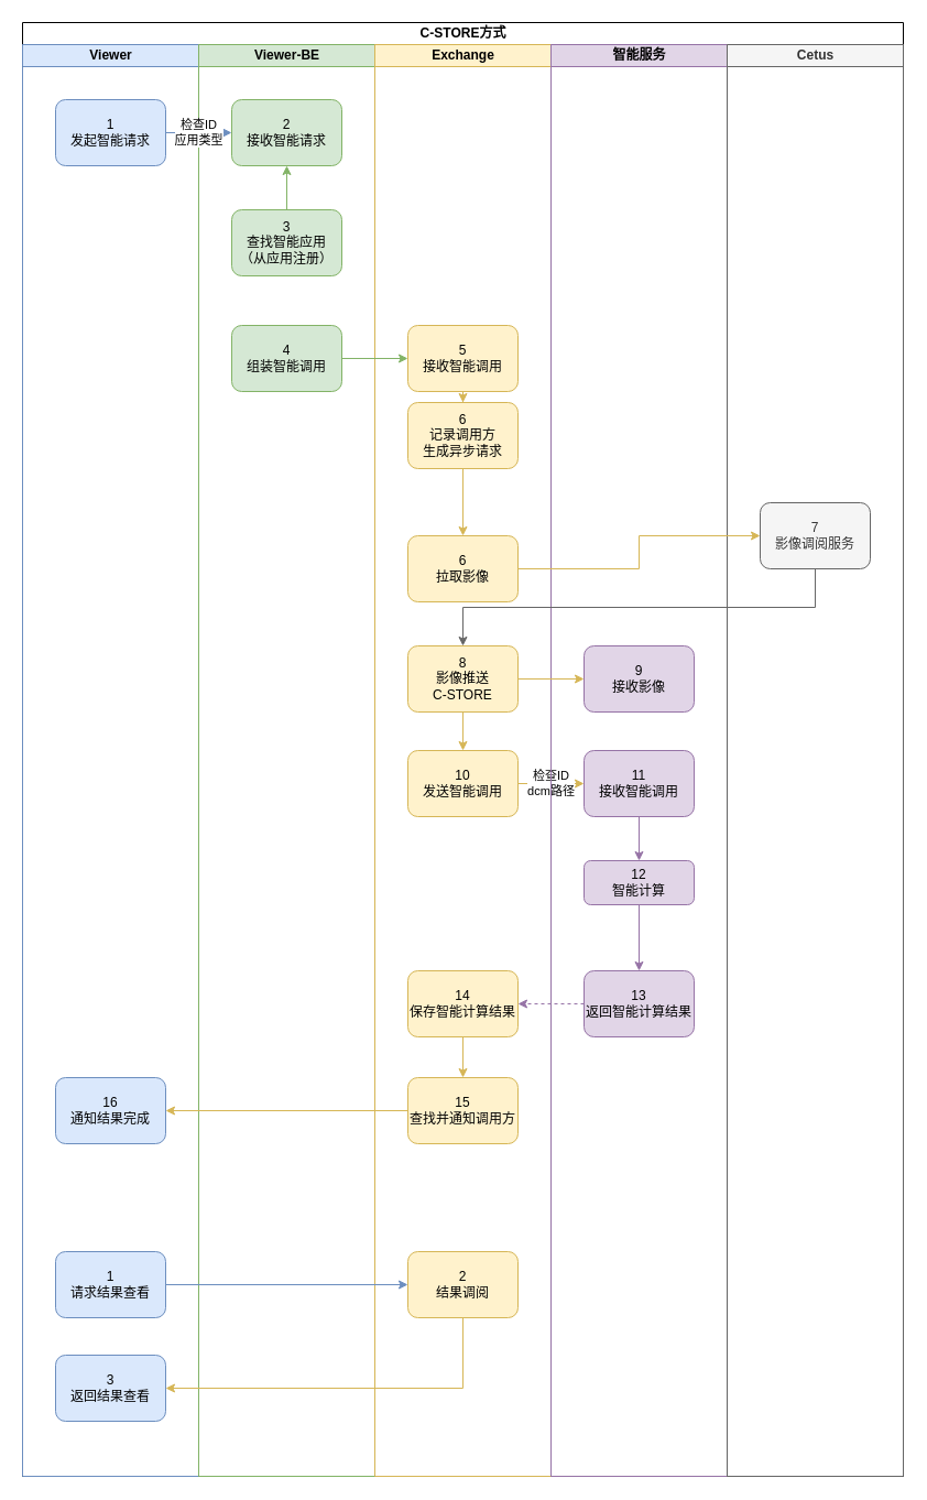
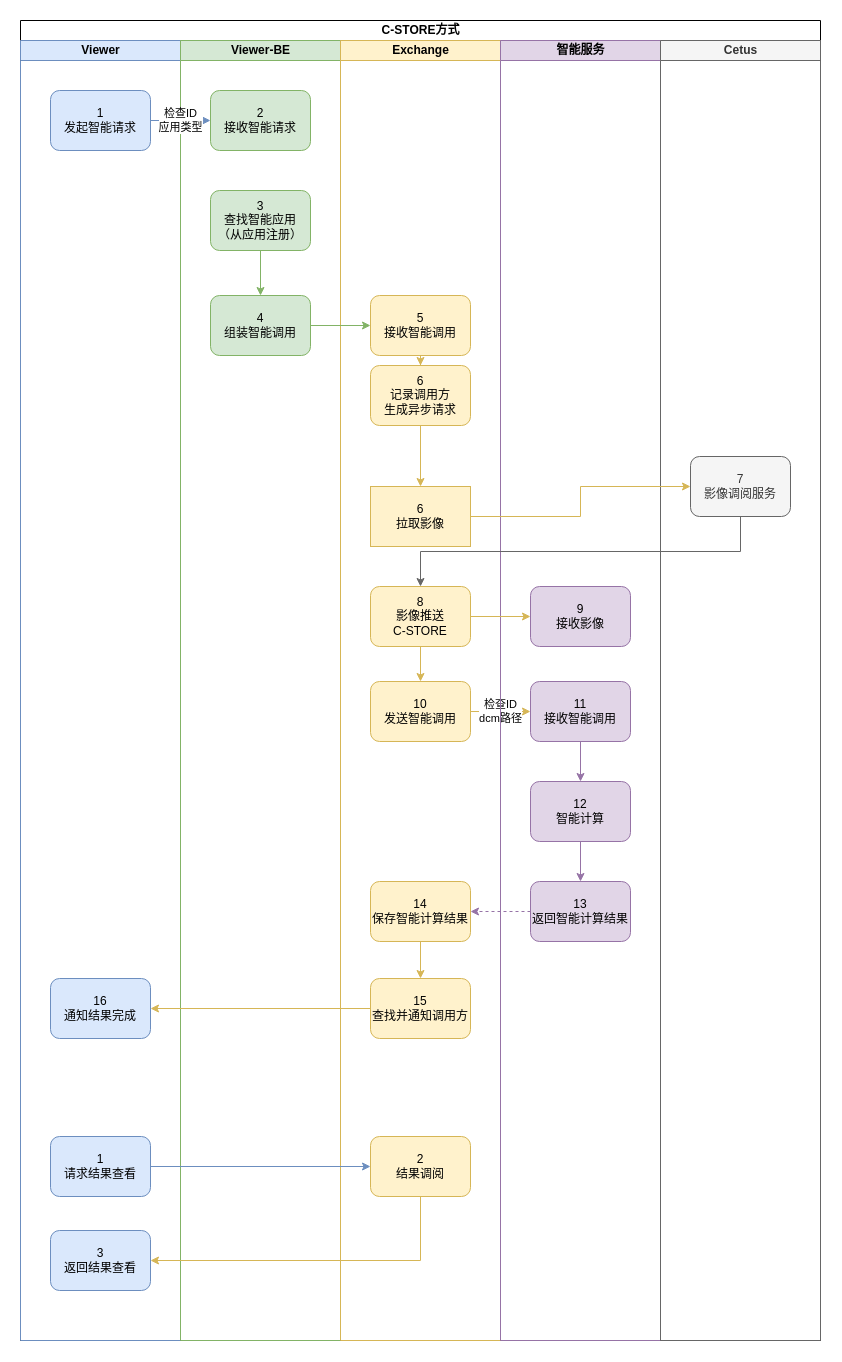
  <mxCell id="0" />
  <mxCell id="1" parent="0" />
  <mxCell id="2" value="C-STORE方式" style="swimlane;html=1;childLayout=stackLayout;resizeParent=1;resizeParentMax=0;startSize=20;" parent="1" vertex="1"><mxGeometry x="20" y="20" width="800" height="1320" as="geometry" /></mxCell>
  <mxCell id="3" value="Viewer" style="swimlane;html=1;startSize=20;aspect=fixed;fillColor=#dae8fc;strokeColor=#6c8ebf;" parent="2" vertex="1"><mxGeometry y="20" width="160" height="1300" as="geometry" /></mxCell>
  <mxCell id="4" value="1&lt;br&gt;发起智能请求" style="rounded=1;whiteSpace=wrap;html=1;fillColor=#dae8fc;strokeColor=#6c8ebf;" parent="3" vertex="1"><mxGeometry x="30" y="50" width="100" height="60" as="geometry" /></mxCell>
  <mxCell id="5" value="16&lt;br&gt;通知结果完成" style="rounded=1;whiteSpace=wrap;html=1;fillColor=#dae8fc;strokeColor=#6c8ebf;" parent="3" vertex="1"><mxGeometry x="30" y="938" width="100" height="60" as="geometry" /></mxCell>
  <mxCell id="6" value="1&lt;br&gt;请求结果查看" style="rounded=1;whiteSpace=wrap;html=1;fillColor=#dae8fc;strokeColor=#6c8ebf;" parent="3" vertex="1"><mxGeometry x="30" y="1096" width="100" height="60" as="geometry" /></mxCell>
  <mxCell id="7" value="3&lt;br&gt;返回结果查看" style="rounded=1;whiteSpace=wrap;html=1;fillColor=#dae8fc;strokeColor=#6c8ebf;" parent="3" vertex="1"><mxGeometry x="30" y="1190" width="100" height="60" as="geometry" /></mxCell>
  <mxCell id="8" value="Viewer-BE" style="swimlane;html=1;startSize=20;aspect=fixed;fillColor=#d5e8d4;strokeColor=#82b366;" parent="2" vertex="1"><mxGeometry x="160" y="20" width="160" height="1300" as="geometry" /></mxCell>
  <mxCell id="9" value="2&lt;br&gt;接收智能请求" style="rounded=1;whiteSpace=wrap;html=1;fillColor=#d5e8d4;strokeColor=#82b366;" parent="8" vertex="1"><mxGeometry x="30" y="50" width="100" height="60" as="geometry" /></mxCell>
- <mxCell id="10" style="edgeStyle=orthogonalEdgeStyle;rounded=0;orthogonalLoop=1;jettySize=auto;html=1;fillColor=#d5e8d4;strokeColor=#82b366;" parent="8" source="11" target="9" edge="1"><mxGeometry relative="1" as="geometry" /></mxCell>
+ <mxCell id="10" style="edgeStyle=orthogonalEdgeStyle;rounded=0;orthogonalLoop=1;jettySize=auto;html=1;entryX=0.5;entryY=0;entryDx=0;entryDy=0;fillColor=#d5e8d4;strokeColor=#82b366;" parent="8" source="11" target="12" edge="1"><mxGeometry relative="1" as="geometry" /></mxCell>
  <mxCell id="11" value="3&lt;br&gt;查找智能应用&lt;br&gt;（从应用注册）" style="rounded=1;whiteSpace=wrap;html=1;fillColor=#d5e8d4;strokeColor=#82b366;" parent="8" vertex="1"><mxGeometry x="30" y="150" width="100" height="60" as="geometry" /></mxCell>
  <mxCell id="12" value="4&lt;br&gt;组装智能调用" style="rounded=1;whiteSpace=wrap;html=1;fillColor=#d5e8d4;strokeColor=#82b366;" parent="8" vertex="1"><mxGeometry x="30" y="255" width="100" height="60" as="geometry" /></mxCell>
  <mxCell id="13" value="Exchange" style="swimlane;html=1;startSize=20;fillColor=#fff2cc;strokeColor=#d6b656;" parent="2" vertex="1"><mxGeometry x="320" y="20" width="160" height="1300" as="geometry" /></mxCell>
  <mxCell id="14" style="edgeStyle=orthogonalEdgeStyle;rounded=0;orthogonalLoop=1;jettySize=auto;html=1;fillColor=#fff2cc;strokeColor=#d6b656;" parent="13" source="15" target="17" edge="1"><mxGeometry relative="1" as="geometry" /></mxCell>
  <mxCell id="15" value="5&lt;br&gt;接收智能调用" style="rounded=1;whiteSpace=wrap;html=1;fillColor=#fff2cc;strokeColor=#d6b656;" parent="13" vertex="1"><mxGeometry x="30" y="255" width="100" height="60" as="geometry" /></mxCell>
  <mxCell id="16" style="edgeStyle=orthogonalEdgeStyle;rounded=0;orthogonalLoop=1;jettySize=auto;html=1;exitX=0.5;exitY=1;exitDx=0;exitDy=0;entryX=0.5;entryY=0;entryDx=0;entryDy=0;fillColor=#fff2cc;strokeColor=#d6b656;" parent="13" source="17" target="25" edge="1"><mxGeometry relative="1" as="geometry" /></mxCell>
  <mxCell id="17" value="6&lt;br&gt;记录调用方&lt;br&gt;生成异步请求" style="rounded=1;whiteSpace=wrap;html=1;fillColor=#fff2cc;strokeColor=#d6b656;" parent="13" vertex="1"><mxGeometry x="30" y="325" width="100" height="60" as="geometry" /></mxCell>
  <mxCell id="18" style="edgeStyle=orthogonalEdgeStyle;rounded=0;orthogonalLoop=1;jettySize=auto;html=1;exitX=0.5;exitY=1;exitDx=0;exitDy=0;entryX=0.5;entryY=0;entryDx=0;entryDy=0;fillColor=#fff2cc;strokeColor=#d6b656;" parent="13" source="19" target="24" edge="1"><mxGeometry relative="1" as="geometry" /></mxCell>
  <mxCell id="19" value="8&lt;br&gt;影像推送&lt;br&gt;C-STORE" style="rounded=1;whiteSpace=wrap;html=1;fillColor=#fff2cc;strokeColor=#d6b656;" parent="13" vertex="1"><mxGeometry x="30" y="546" width="100" height="60" as="geometry" /></mxCell>
  <mxCell id="20" value="14&lt;br&gt;保存智能计算结果" style="rounded=1;whiteSpace=wrap;html=1;fillColor=#fff2cc;strokeColor=#d6b656;" parent="13" vertex="1"><mxGeometry x="30" y="841" width="100" height="60" as="geometry" /></mxCell>
  <mxCell id="21" value="2&lt;br&gt;结果调阅" style="rounded=1;whiteSpace=wrap;html=1;fillColor=#fff2cc;strokeColor=#d6b656;" parent="13" vertex="1"><mxGeometry x="30" y="1096" width="100" height="60" as="geometry" /></mxCell>
  <mxCell id="22" value="15&lt;br&gt;查找并通知调用方" style="rounded=1;whiteSpace=wrap;html=1;fillColor=#fff2cc;strokeColor=#d6b656;" parent="13" vertex="1"><mxGeometry x="30" y="938" width="100" height="60" as="geometry" /></mxCell>
  <mxCell id="23" style="edgeStyle=orthogonalEdgeStyle;rounded=0;orthogonalLoop=1;jettySize=auto;html=1;fillColor=#fff2cc;strokeColor=#d6b656;" parent="13" source="20" target="22" edge="1"><mxGeometry relative="1" as="geometry" /></mxCell>
  <mxCell id="24" value="10&lt;br&gt;发送智能调用" style="rounded=1;whiteSpace=wrap;html=1;fillColor=#fff2cc;strokeColor=#d6b656;" parent="13" vertex="1"><mxGeometry x="30" y="641" width="100" height="60" as="geometry" /></mxCell>
- <mxCell id="25" value="6&lt;br&gt;拉取影像" style="rounded=1;whiteSpace=wrap;html=1;fillColor=#fff2cc;strokeColor=#d6b656;" parent="13" vertex="1"><mxGeometry x="30" y="446" width="100" height="60" as="geometry" /></mxCell>
+ <mxCell id="25" value="6&lt;br&gt;拉取影像" style="whiteSpace=wrap;html=1;fillColor=#fff2cc;strokeColor=#d6b656;rounded=0;" parent="13" vertex="1"><mxGeometry x="30" y="446" width="100" height="60" as="geometry" /></mxCell>
  <mxCell id="26" style="edgeStyle=orthogonalEdgeStyle;rounded=0;orthogonalLoop=1;jettySize=auto;html=1;entryX=1;entryY=0.5;entryDx=0;entryDy=0;fillColor=#fff2cc;strokeColor=#d6b656;" parent="2" source="22" target="5" edge="1"><mxGeometry relative="1" as="geometry" /></mxCell>
  <mxCell id="27" style="edgeStyle=orthogonalEdgeStyle;rounded=0;orthogonalLoop=1;jettySize=auto;html=1;entryX=0;entryY=0.5;entryDx=0;entryDy=0;fillColor=#dae8fc;strokeColor=#6c8ebf;" parent="2" source="6" target="21" edge="1"><mxGeometry relative="1" as="geometry" /></mxCell>
  <mxCell id="28" style="edgeStyle=orthogonalEdgeStyle;rounded=0;orthogonalLoop=1;jettySize=auto;html=1;entryX=1;entryY=0.5;entryDx=0;entryDy=0;exitX=0.5;exitY=1;exitDx=0;exitDy=0;fillColor=#fff2cc;strokeColor=#d6b656;" parent="2" source="21" target="7" edge="1"><mxGeometry relative="1" as="geometry" /></mxCell>
  <mxCell id="29" style="edgeStyle=orthogonalEdgeStyle;rounded=0;orthogonalLoop=1;jettySize=auto;html=1;entryX=1;entryY=0.5;entryDx=0;entryDy=0;dashed=1;fillColor=#e1d5e7;strokeColor=#9673a6;" parent="2" source="37" target="20" edge="1"><mxGeometry relative="1" as="geometry" /></mxCell>
  <mxCell id="30" value="检查ID&lt;br&gt;dcm路径" style="edgeStyle=orthogonalEdgeStyle;rounded=0;orthogonalLoop=1;jettySize=auto;html=1;exitX=1;exitY=0.5;exitDx=0;exitDy=0;entryX=0;entryY=0.5;entryDx=0;entryDy=0;fillColor=#fff2cc;strokeColor=#d6b656;" parent="2" source="24" target="34" edge="1"><mxGeometry relative="1" as="geometry" /></mxCell>
  <mxCell id="31" value="智能服务" style="swimlane;html=1;startSize=20;fillColor=#e1d5e7;strokeColor=#9673a6;" parent="2" vertex="1"><mxGeometry x="480" y="20" width="160" height="1300" as="geometry" /></mxCell>
  <mxCell id="32" value="9&lt;br&gt;接收影像" style="rounded=1;whiteSpace=wrap;html=1;fillColor=#e1d5e7;strokeColor=#9673a6;" parent="31" vertex="1"><mxGeometry x="30" y="546" width="100" height="60" as="geometry" /></mxCell>
  <mxCell id="33" style="edgeStyle=orthogonalEdgeStyle;rounded=0;orthogonalLoop=1;jettySize=auto;html=1;entryX=0.5;entryY=0;entryDx=0;entryDy=0;fillColor=#e1d5e7;strokeColor=#9673a6;" parent="31" source="34" target="36" edge="1"><mxGeometry relative="1" as="geometry" /></mxCell>
  <mxCell id="34" value="11&lt;br&gt;接收智能调用" style="rounded=1;whiteSpace=wrap;html=1;fillColor=#e1d5e7;strokeColor=#9673a6;" parent="31" vertex="1"><mxGeometry x="30" y="641" width="100" height="60" as="geometry" /></mxCell>
  <mxCell id="35" style="edgeStyle=orthogonalEdgeStyle;rounded=0;orthogonalLoop=1;jettySize=auto;html=1;exitX=0.5;exitY=1;exitDx=0;exitDy=0;entryX=0.5;entryY=0;entryDx=0;entryDy=0;fillColor=#e1d5e7;strokeColor=#9673a6;" parent="31" source="36" target="37" edge="1"><mxGeometry relative="1" as="geometry" /></mxCell>
- <mxCell id="36" value="12&lt;br&gt;智能计算" style="rounded=1;whiteSpace=wrap;html=1;fillColor=#e1d5e7;strokeColor=#9673a6;" parent="31" vertex="1"><mxGeometry x="30" y="741" width="100" height="40" as="geometry" /></mxCell>
+ <mxCell id="36" value="12&lt;br&gt;智能计算" style="rounded=1;whiteSpace=wrap;html=1;fillColor=#e1d5e7;strokeColor=#9673a6;" parent="31" vertex="1"><mxGeometry x="30" y="741" width="100" height="60" as="geometry" /></mxCell>
  <mxCell id="37" value="13&lt;br&gt;返回智能计算结果" style="rounded=1;whiteSpace=wrap;html=1;fillColor=#e1d5e7;strokeColor=#9673a6;" parent="31" vertex="1"><mxGeometry x="30" y="841" width="100" height="60" as="geometry" /></mxCell>
  <mxCell id="38" value="检查ID&lt;br&gt;应用类型" style="edgeStyle=orthogonalEdgeStyle;rounded=0;orthogonalLoop=1;jettySize=auto;html=1;entryX=0;entryY=0.5;entryDx=0;entryDy=0;fillColor=#dae8fc;strokeColor=#6c8ebf;" parent="2" source="4" target="9" edge="1"><mxGeometry relative="1" as="geometry" /></mxCell>
  <mxCell id="39" style="edgeStyle=orthogonalEdgeStyle;rounded=0;orthogonalLoop=1;jettySize=auto;html=1;entryX=0;entryY=0.5;entryDx=0;entryDy=0;fillColor=#d5e8d4;strokeColor=#82b366;" parent="2" source="12" target="15" edge="1"><mxGeometry relative="1" as="geometry" /></mxCell>
  <mxCell id="40" value="Cetus" style="swimlane;html=1;startSize=20;fillColor=#f5f5f5;strokeColor=#666666;fontColor=#333333;" parent="2" vertex="1"><mxGeometry x="640" y="20" width="160" height="1300" as="geometry" /></mxCell>
  <mxCell id="41" value="7&lt;br&gt;影像调阅服务" style="rounded=1;whiteSpace=wrap;html=1;fillColor=#f5f5f5;strokeColor=#666666;fontColor=#333333;" parent="40" vertex="1"><mxGeometry x="30" y="416" width="100" height="60" as="geometry" /></mxCell>
  <mxCell id="42" style="edgeStyle=orthogonalEdgeStyle;rounded=0;orthogonalLoop=1;jettySize=auto;html=1;entryX=0;entryY=0.5;entryDx=0;entryDy=0;fillColor=#fff2cc;strokeColor=#d6b656;" parent="2" source="25" target="41" edge="1"><mxGeometry relative="1" as="geometry" /></mxCell>
  <mxCell id="43" style="edgeStyle=orthogonalEdgeStyle;rounded=0;orthogonalLoop=1;jettySize=auto;html=1;exitX=0.5;exitY=1;exitDx=0;exitDy=0;entryX=0.5;entryY=0;entryDx=0;entryDy=0;fillColor=#f5f5f5;strokeColor=#666666;" parent="2" source="41" target="19" edge="1"><mxGeometry relative="1" as="geometry" /></mxCell>
  <mxCell id="44" style="edgeStyle=orthogonalEdgeStyle;rounded=0;orthogonalLoop=1;jettySize=auto;html=1;exitX=1;exitY=0.5;exitDx=0;exitDy=0;entryX=0;entryY=0.5;entryDx=0;entryDy=0;fillColor=#fff2cc;strokeColor=#d6b656;" parent="2" source="19" target="32" edge="1"><mxGeometry relative="1" as="geometry" /></mxCell>
